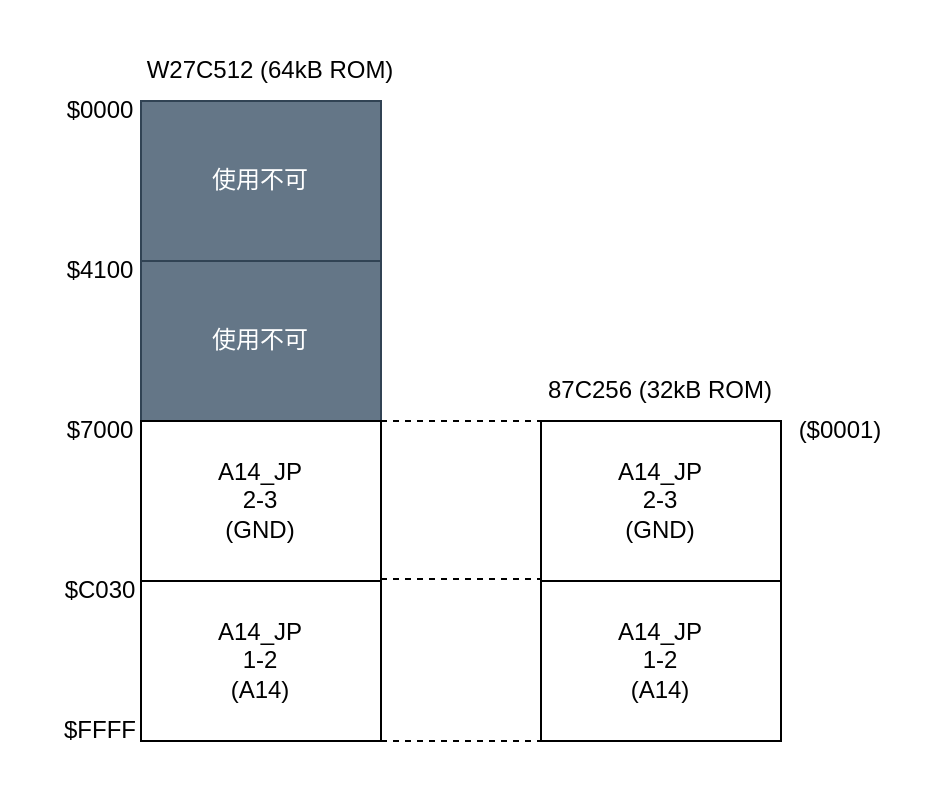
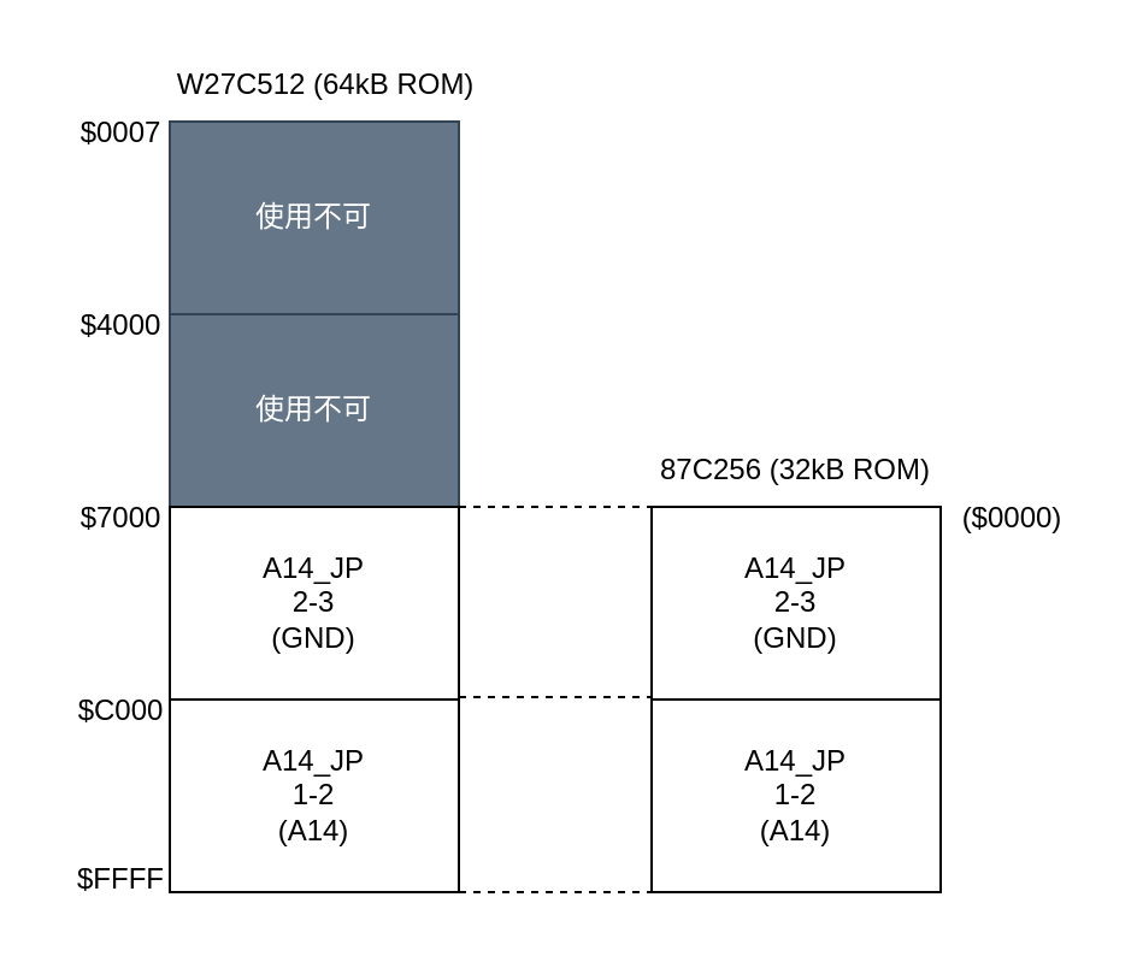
  <mxCell id="0" />
  <mxCell id="1" parent="0" />
  <mxCell id="2" value="使用不可" style="rounded=0;whiteSpace=wrap;html=1;fillColor=#647687;fontColor=#ffffff;strokeColor=#314354;" parent="1" vertex="1"><mxGeometry x="70" y="50" width="120" height="80" as="geometry" /></mxCell>
  <mxCell id="3" value="使用不可" style="rounded=0;whiteSpace=wrap;html=1;fillColor=#647687;fontColor=#ffffff;strokeColor=#314354;" parent="1" vertex="1"><mxGeometry x="70" y="130" width="120" height="80" as="geometry" /></mxCell>
  <mxCell id="4" value="A14_JP&lt;div&gt;2-3&lt;/div&gt;&lt;div&gt;(GND)&lt;/div&gt;" style="rounded=0;whiteSpace=wrap;html=1;" parent="1" vertex="1"><mxGeometry x="70" y="210" width="120" height="80" as="geometry" /></mxCell>
  <mxCell id="5" value="A14_JP&lt;div&gt;1-2&lt;/div&gt;&lt;div&gt;(A14)&lt;/div&gt;" style="rounded=0;whiteSpace=wrap;html=1;" parent="1" vertex="1"><mxGeometry x="70" y="290" width="120" height="80" as="geometry" /></mxCell>
  <mxCell id="6" value="A14_JP&lt;div&gt;2-3&lt;/div&gt;&lt;div&gt;(GND)&lt;/div&gt;" style="rounded=0;whiteSpace=wrap;html=1;" parent="1" vertex="1"><mxGeometry x="270" y="210" width="120" height="80" as="geometry" /></mxCell>
  <mxCell id="7" value="A14_JP&lt;div&gt;1-2&lt;/div&gt;&lt;div&gt;(A14)&lt;/div&gt;" style="rounded=0;whiteSpace=wrap;html=1;" parent="1" vertex="1"><mxGeometry x="270" y="290" width="120" height="80" as="geometry" /></mxCell>
  <mxCell id="8" value="W27C512 (64kB ROM)" style="text;html=1;align=center;verticalAlign=middle;whiteSpace=wrap;rounded=0;" parent="1" vertex="1"><mxGeometry x="70" y="20" width="130" height="30" as="geometry" /></mxCell>
  <mxCell id="9" value="87C256 (32kB ROM)" style="text;html=1;align=center;verticalAlign=middle;whiteSpace=wrap;rounded=0;" parent="1" vertex="1"><mxGeometry x="265" y="180" width="130" height="30" as="geometry" /></mxCell>
- <mxCell id="10" value="$0000" style="text;html=1;align=center;verticalAlign=middle;whiteSpace=wrap;rounded=0;" parent="1" vertex="1"><mxGeometry x="20" y="40" width="60" height="30" as="geometry" /></mxCell>
- <mxCell id="11" value="$4100" style="text;html=1;align=center;verticalAlign=middle;whiteSpace=wrap;rounded=0;" parent="1" vertex="1"><mxGeometry x="20" y="120" width="60" height="30" as="geometry" /></mxCell>
+ <mxCell id="10" value="$0007" style="text;html=1;align=center;verticalAlign=middle;whiteSpace=wrap;rounded=0;" parent="1" vertex="1"><mxGeometry x="20" y="40" width="60" height="30" as="geometry" /></mxCell>
+ <mxCell id="11" value="$4000" style="text;html=1;align=center;verticalAlign=middle;whiteSpace=wrap;rounded=0;" parent="1" vertex="1"><mxGeometry x="20" y="120" width="60" height="30" as="geometry" /></mxCell>
  <mxCell id="12" value="$7000" style="text;html=1;align=center;verticalAlign=middle;whiteSpace=wrap;rounded=0;" parent="1" vertex="1"><mxGeometry x="20" y="200" width="60" height="30" as="geometry" /></mxCell>
- <mxCell id="13" value="$C030" style="text;html=1;align=center;verticalAlign=middle;whiteSpace=wrap;rounded=0;" parent="1" vertex="1"><mxGeometry x="20" y="280" width="60" height="30" as="geometry" /></mxCell>
- <mxCell id="14" value="($0001)" style="text;html=1;align=center;verticalAlign=middle;whiteSpace=wrap;rounded=0;" parent="1" vertex="1"><mxGeometry x="390" y="200" width="60" height="30" as="geometry" /></mxCell>
+ <mxCell id="13" value="$C000" style="text;html=1;align=center;verticalAlign=middle;whiteSpace=wrap;rounded=0;" parent="1" vertex="1"><mxGeometry x="20" y="280" width="60" height="30" as="geometry" /></mxCell>
+ <mxCell id="14" value="($0000)" style="text;html=1;align=center;verticalAlign=middle;whiteSpace=wrap;rounded=0;" parent="1" vertex="1"><mxGeometry x="390" y="200" width="60" height="30" as="geometry" /></mxCell>
  <mxCell id="15" value="$FFFF" style="text;html=1;align=center;verticalAlign=middle;whiteSpace=wrap;rounded=0;" parent="1" vertex="1"><mxGeometry x="20" y="350" width="60" height="30" as="geometry" /></mxCell>
  <mxCell id="16" value="" style="endArrow=none;dashed=1;html=1;rounded=0;exitX=1;exitY=1;exitDx=0;exitDy=0;entryX=0;entryY=1;entryDx=0;entryDy=0;" parent="1" source="5" target="7" edge="1"><mxGeometry width="50" height="50" relative="1" as="geometry"><mxPoint x="220" y="340" as="sourcePoint" /><mxPoint x="270" y="290" as="targetPoint" /></mxGeometry></mxCell>
  <mxCell id="17" value="" style="endArrow=none;dashed=1;html=1;rounded=0;exitX=1;exitY=1;exitDx=0;exitDy=0;entryX=0;entryY=1;entryDx=0;entryDy=0;" parent="1" edge="1"><mxGeometry width="50" height="50" relative="1" as="geometry"><mxPoint x="190" y="289" as="sourcePoint" /><mxPoint x="270" y="289" as="targetPoint" /></mxGeometry></mxCell>
  <mxCell id="18" value="" style="endArrow=none;dashed=1;html=1;rounded=0;exitX=1;exitY=1;exitDx=0;exitDy=0;entryX=0;entryY=1;entryDx=0;entryDy=0;" parent="1" edge="1"><mxGeometry width="50" height="50" relative="1" as="geometry"><mxPoint x="190" y="210" as="sourcePoint" /><mxPoint x="270" y="210" as="targetPoint" /></mxGeometry></mxCell>
